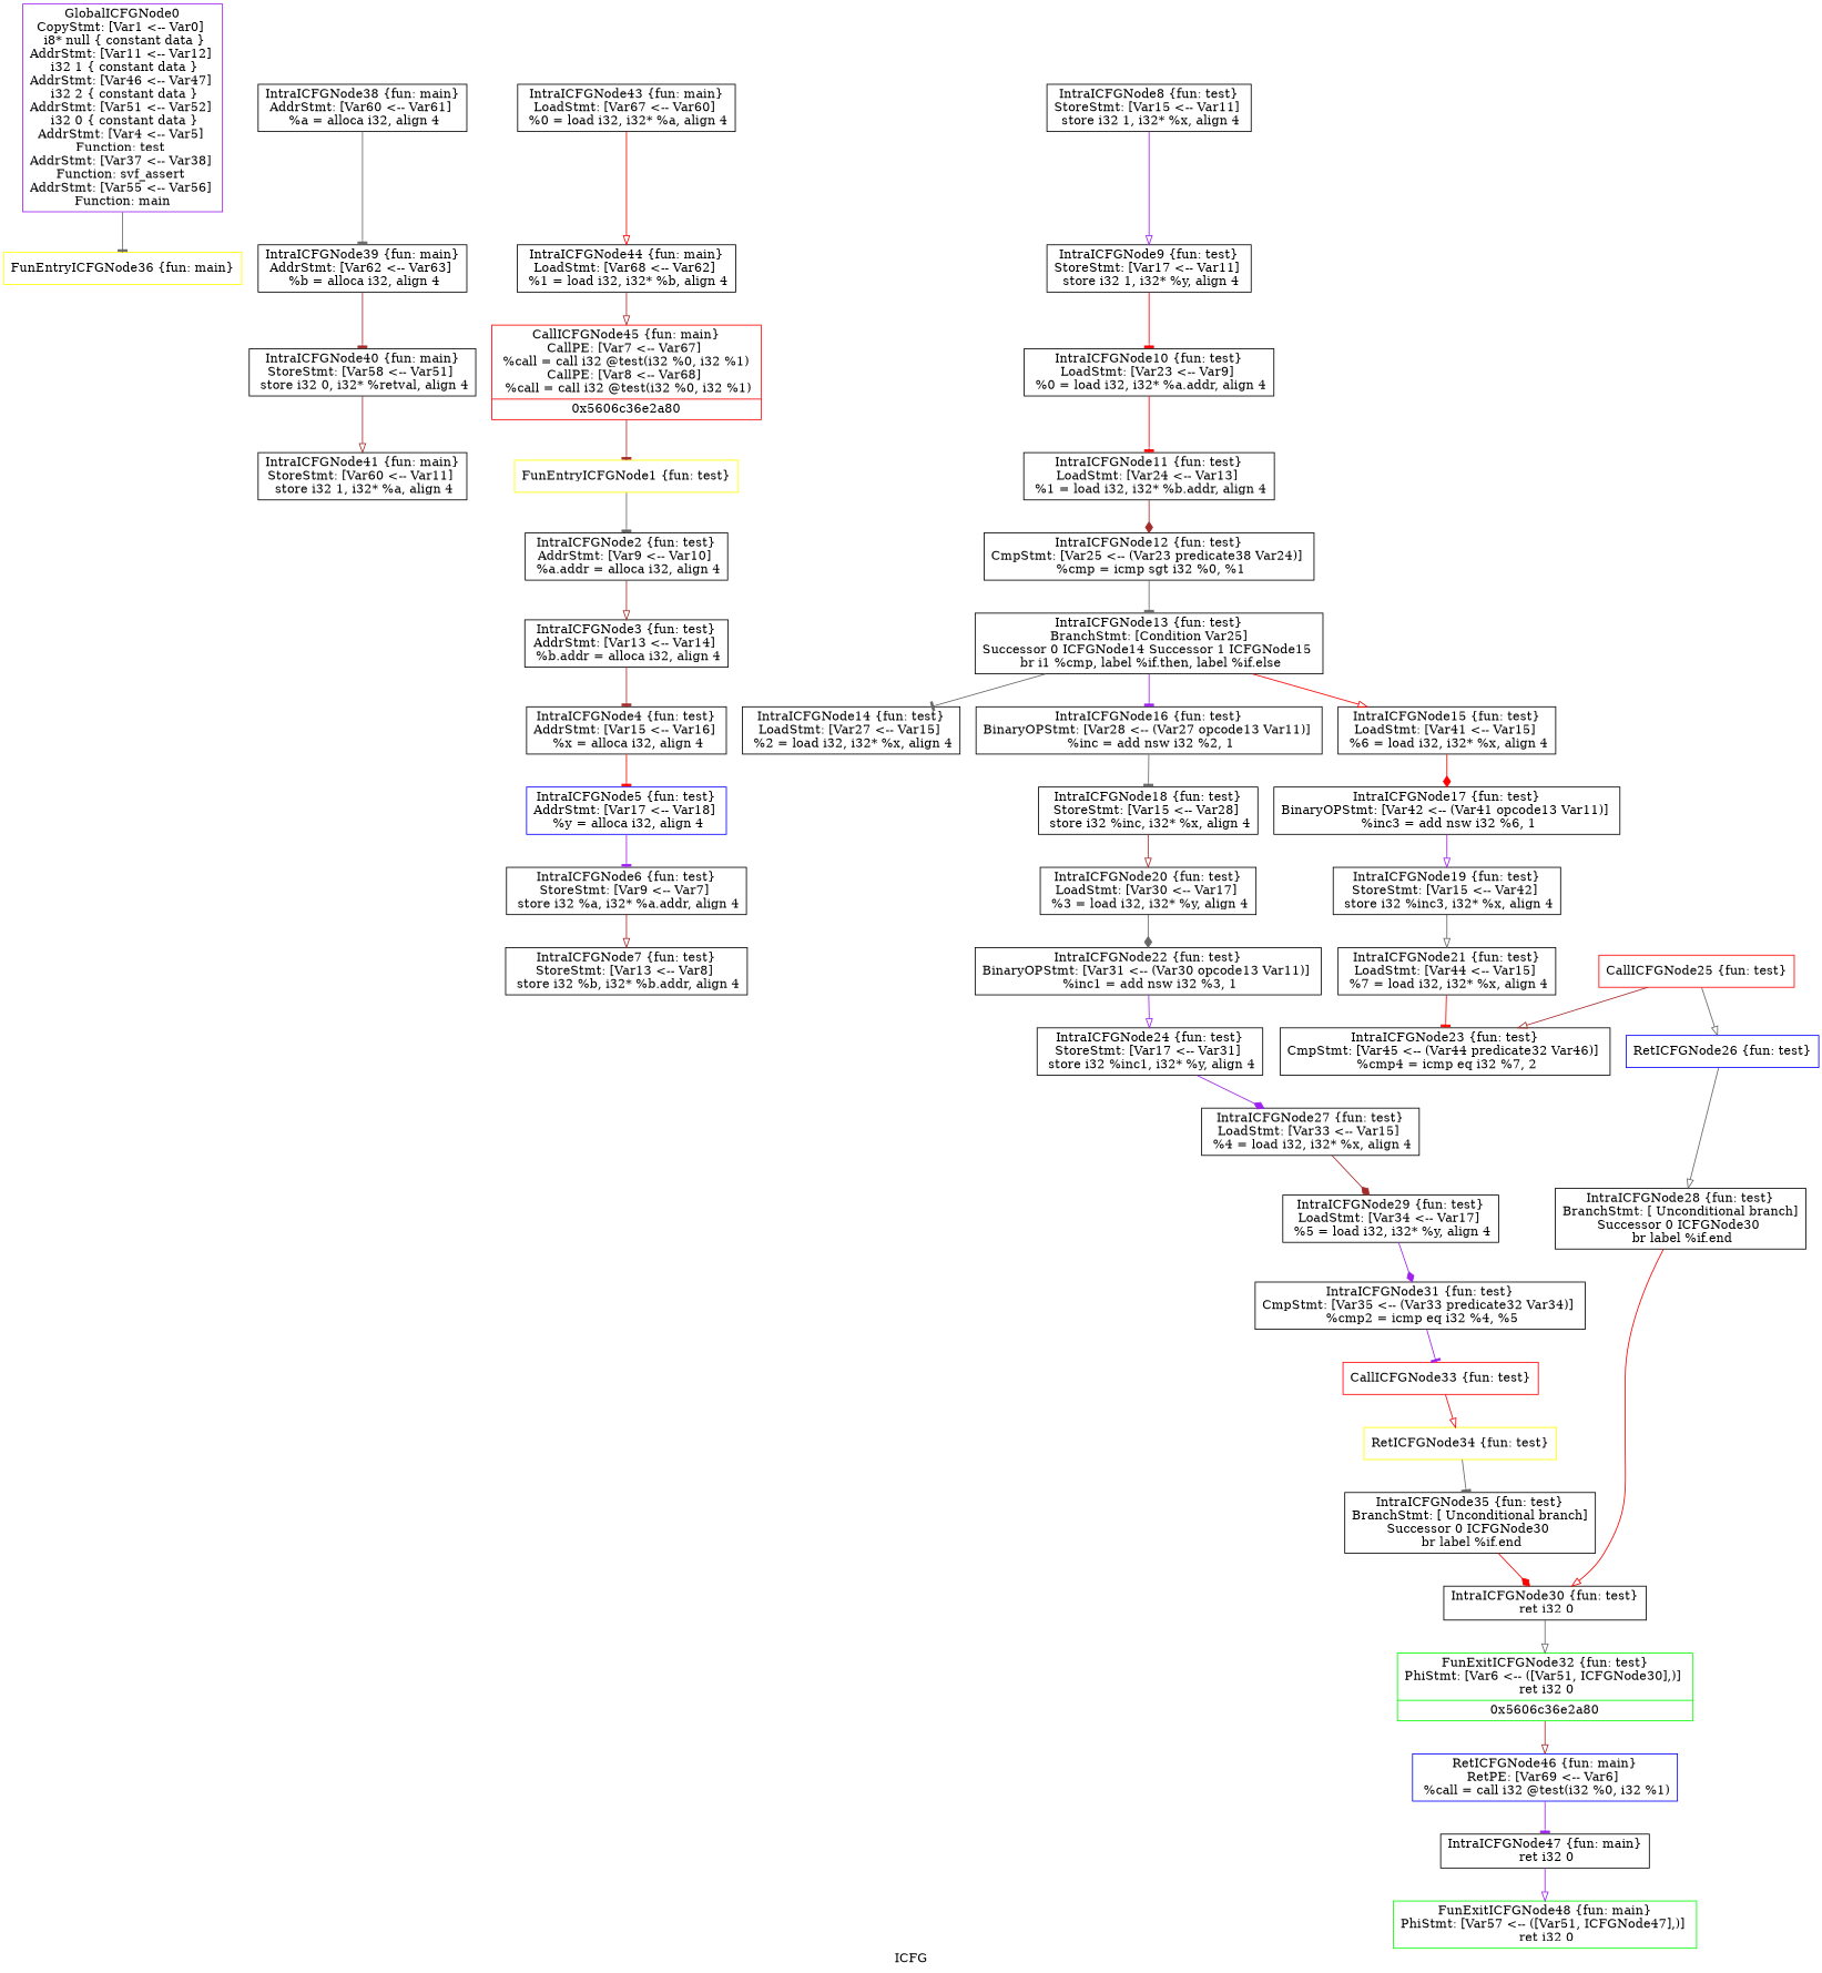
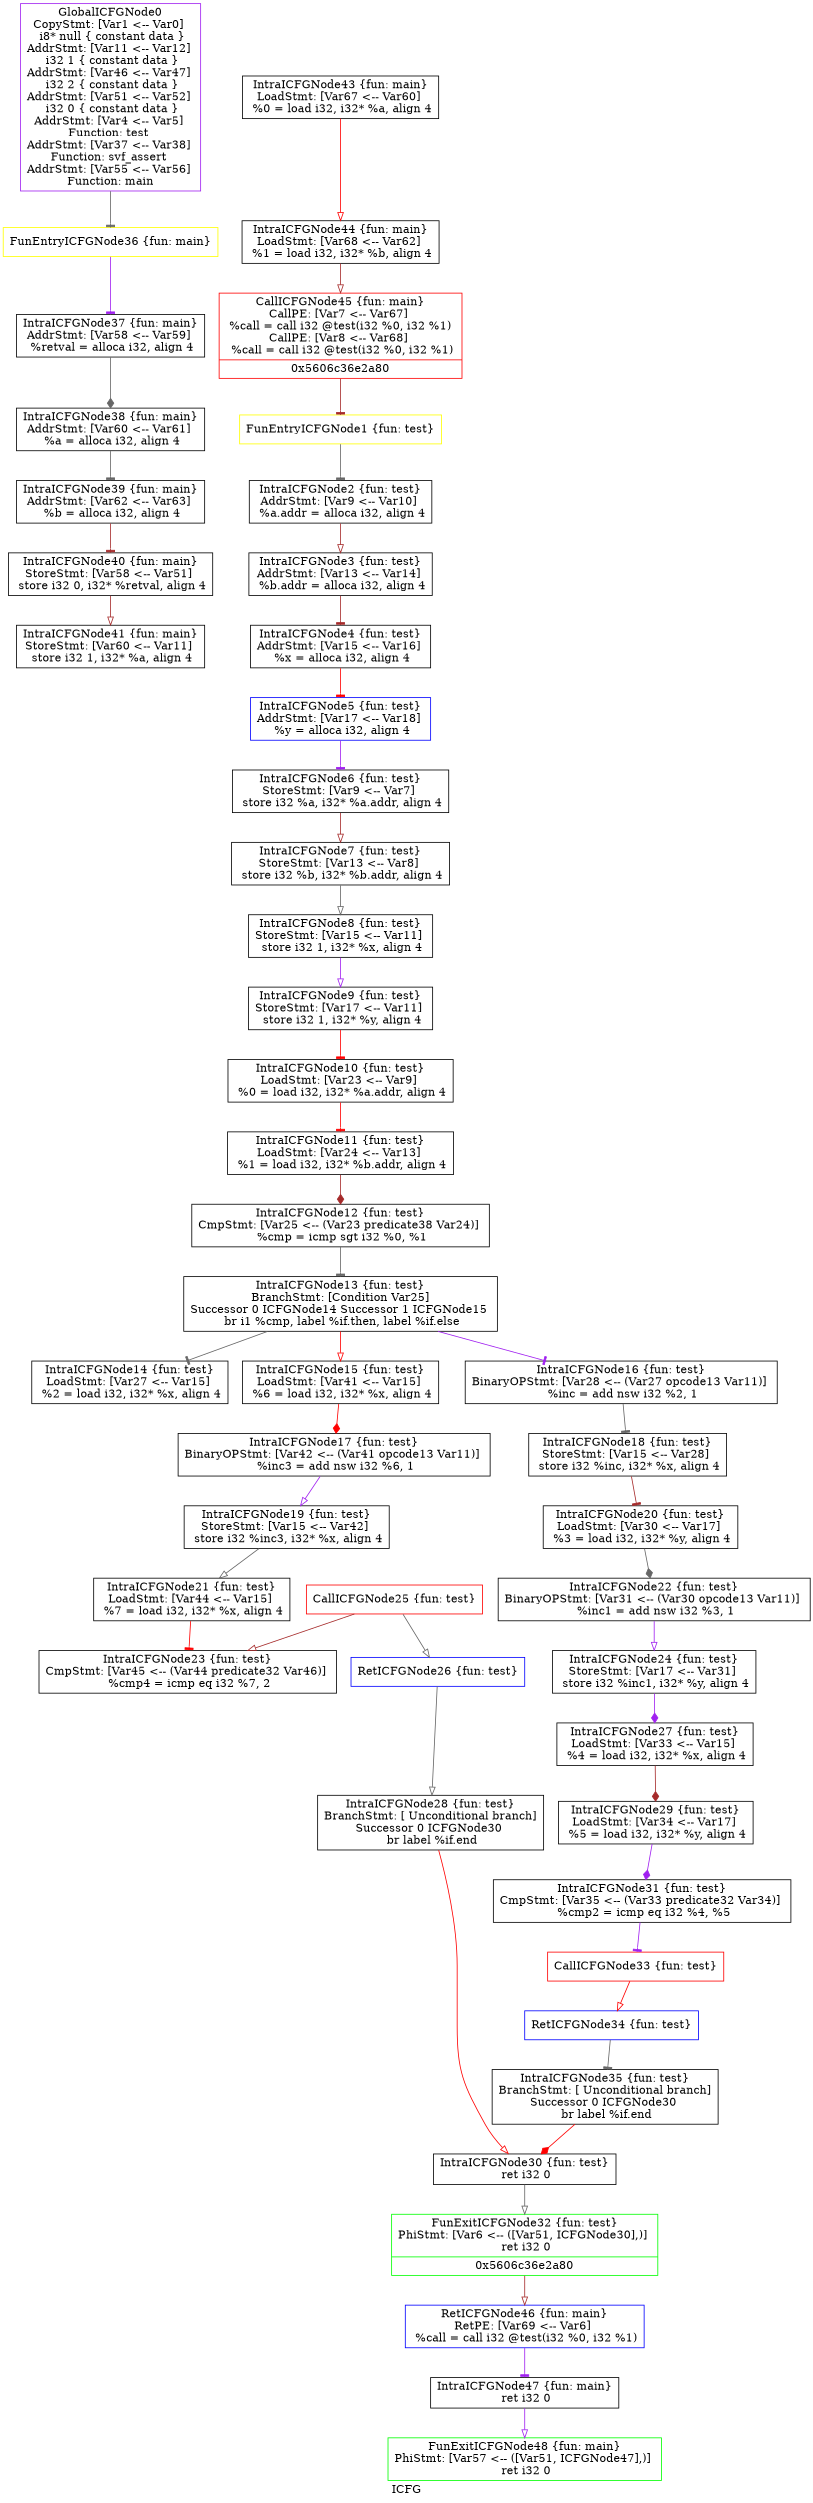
  digraph {
    label=ICFG
    node [color=black shape=record]
    edge [arrowhead=onormal color=gray40 style=solid]
    n1 [color=purple label="{GlobalICFGNode0\nCopyStmt: [Var1 \<-- Var0]  \n i8* null \{ constant data \}\nAddrStmt: [Var11 \<-- Var12]  \n i32 1 \{ constant data \}\nAddrStmt: [Var46 \<-- Var47]  \n i32 2 \{ constant data \}\nAddrStmt: [Var51 \<-- Var52]  \n i32 0 \{ constant data \}\nAddrStmt: [Var4 \<-- Var5]  \nFunction: test \nAddrStmt: [Var37 \<-- Var38]  \nFunction: svf_assert \nAddrStmt: [Var55 \<-- Var56]  \nFunction: main }"]
    n2 [color=yellow label="{FunEntryICFGNode36 \{fun: main\}}"]
+   n3 [label="{IntraICFGNode37 \{fun: main\}\nAddrStmt: [Var58 \<-- Var59]  \n   %retval = alloca i32, align 4 }"]
    n4 [label="{IntraICFGNode38 \{fun: main\}\nAddrStmt: [Var60 \<-- Var61]  \n   %a = alloca i32, align 4 }"]
    n5 [color=yellow label="{FunEntryICFGNode1 \{fun: test\}}"]
    n6 [label="{IntraICFGNode2 \{fun: test\}\nAddrStmt: [Var9 \<-- Var10]  \n   %a.addr = alloca i32, align 4 }"]
    n7 [label="{IntraICFGNode3 \{fun: test\}\nAddrStmt: [Var13 \<-- Var14]  \n   %b.addr = alloca i32, align 4 }"]
    n8 [label="{IntraICFGNode4 \{fun: test\}\nAddrStmt: [Var15 \<-- Var16]  \n   %x = alloca i32, align 4 }"]
    n9 [color=blue label="{IntraICFGNode5 \{fun: test\}\nAddrStmt: [Var17 \<-- Var18]  \n   %y = alloca i32, align 4 }"]
    n10 [label="{IntraICFGNode6 \{fun: test\}\nStoreStmt: [Var9 \<-- Var7]  \n   store i32 %a, i32* %a.addr, align 4 }"]
    n11 [label="{IntraICFGNode7 \{fun: test\}\nStoreStmt: [Var13 \<-- Var8]  \n   store i32 %b, i32* %b.addr, align 4 }"]
    n12 [label="{IntraICFGNode8 \{fun: test\}\nStoreStmt: [Var15 \<-- Var11]  \n   store i32 1, i32* %x, align 4 }"]
    n13 [label="{IntraICFGNode9 \{fun: test\}\nStoreStmt: [Var17 \<-- Var11]  \n   store i32 1, i32* %y, align 4 }"]
    n14 [label="{IntraICFGNode10 \{fun: test\}\nLoadStmt: [Var23 \<-- Var9]  \n   %0 = load i32, i32* %a.addr, align 4 }"]
    n15 [label="{IntraICFGNode11 \{fun: test\}\nLoadStmt: [Var24 \<-- Var13]  \n   %1 = load i32, i32* %b.addr, align 4 }"]
    n16 [label="{IntraICFGNode12 \{fun: test\}\nCmpStmt: [Var25 \<-- (Var23 predicate38 Var24)]  \n   %cmp = icmp sgt i32 %0, %1 }"]
    n17 [label="{IntraICFGNode13 \{fun: test\}\nBranchStmt: [Condition Var25]\nSuccessor 0 ICFGNode14   Successor 1 ICFGNode15   \n   br i1 %cmp, label %if.then, label %if.else }"]
    n18 [label="{IntraICFGNode14 \{fun: test\}\nLoadStmt: [Var27 \<-- Var15]  \n   %2 = load i32, i32* %x, align 4 }"]
    n19 [label="{IntraICFGNode15 \{fun: test\}\nLoadStmt: [Var41 \<-- Var15]  \n   %6 = load i32, i32* %x, align 4 }"]
    n20 [label="{IntraICFGNode16 \{fun: test\}\nBinaryOPStmt: [Var28 \<-- (Var27 opcode13 Var11)]  \n   %inc = add nsw i32 %2, 1 }"]
    n21 [label="{IntraICFGNode17 \{fun: test\}\nBinaryOPStmt: [Var42 \<-- (Var41 opcode13 Var11)]  \n   %inc3 = add nsw i32 %6, 1 }"]
    n22 [label="{IntraICFGNode18 \{fun: test\}\nStoreStmt: [Var15 \<-- Var28]  \n   store i32 %inc, i32* %x, align 4 }"]
    n23 [label="{IntraICFGNode19 \{fun: test\}\nStoreStmt: [Var15 \<-- Var42]  \n   store i32 %inc3, i32* %x, align 4 }"]
    n24 [label="{IntraICFGNode20 \{fun: test\}\nLoadStmt: [Var30 \<-- Var17]  \n   %3 = load i32, i32* %y, align 4 }"]
    n25 [label="{IntraICFGNode21 \{fun: test\}\nLoadStmt: [Var44 \<-- Var15]  \n   %7 = load i32, i32* %x, align 4 }"]
    n26 [label="{IntraICFGNode22 \{fun: test\}\nBinaryOPStmt: [Var31 \<-- (Var30 opcode13 Var11)]  \n   %inc1 = add nsw i32 %3, 1 }"]
    n27 [label="{IntraICFGNode23 \{fun: test\}\nCmpStmt: [Var45 \<-- (Var44 predicate32 Var46)]  \n   %cmp4 = icmp eq i32 %7, 2 }"]
    n28 [label="{IntraICFGNode24 \{fun: test\}\nStoreStmt: [Var17 \<-- Var31]  \n   store i32 %inc1, i32* %y, align 4 }"]
    n29 [label="{IntraICFGNode27 \{fun: test\}\nLoadStmt: [Var33 \<-- Var15]  \n   %4 = load i32, i32* %x, align 4 }"]
    n30 [color=red label="{CallICFGNode25 \{fun: test\}}"]
    n31 [color=blue label="{RetICFGNode26 \{fun: test\}}"]
    n32 [label="{IntraICFGNode29 \{fun: test\}\nLoadStmt: [Var34 \<-- Var17]  \n   %5 = load i32, i32* %y, align 4 }"]
    n33 [label="{IntraICFGNode28 \{fun: test\}\nBranchStmt: [ Unconditional branch]\nSuccessor 0 ICFGNode30   \n   br label %if.end }"]
    n34 [label="{IntraICFGNode31 \{fun: test\}\nCmpStmt: [Var35 \<-- (Var33 predicate32 Var34)]  \n   %cmp2 = icmp eq i32 %4, %5 }"]
    n35 [label="{IntraICFGNode30 \{fun: test\}\n   ret i32 0 }"]
    n36 [color=green label="{FunExitICFGNode32 \{fun: test\}\nPhiStmt: [Var6 \<-- ([Var51, ICFGNode30],)]  \n   ret i32 0 |{<s0>0x5606c36e2a80}}"]
    n37 [color=red label="{CallICFGNode33 \{fun: test\}}"]
    n38 [color=blue label="{RetICFGNode46 \{fun: main\}\nRetPE: [Var69 \<-- Var6]  \n   %call = call i32 @test(i32 %0, i32 %1) }"]
-   n39 [color=yellow label="{RetICFGNode34 \{fun: test\}}"]
+   n39 [color=blue label="{RetICFGNode34 \{fun: test\}}"]
    n40 [label="{IntraICFGNode47 \{fun: main\}\n   ret i32 0 }"]
    n41 [label="{IntraICFGNode35 \{fun: test\}\nBranchStmt: [ Unconditional branch]\nSuccessor 0 ICFGNode30   \n   br label %if.end }"]
    n42 [color=green label="{FunExitICFGNode48 \{fun: main\}\nPhiStmt: [Var57 \<-- ([Var51, ICFGNode47],)]  \n   ret i32 0 }"]
    n43 [label="{IntraICFGNode39 \{fun: main\}\nAddrStmt: [Var62 \<-- Var63]  \n   %b = alloca i32, align 4 }"]
    n44 [label="{IntraICFGNode40 \{fun: main\}\nStoreStmt: [Var58 \<-- Var51]  \n   store i32 0, i32* %retval, align 4 }"]
    n45 [label="{IntraICFGNode41 \{fun: main\}\nStoreStmt: [Var60 \<-- Var11]  \n   store i32 1, i32* %a, align 4 }"]
    n46 [label="{IntraICFGNode43 \{fun: main\}\nLoadStmt: [Var67 \<-- Var60]  \n   %0 = load i32, i32* %a, align 4 }"]
    n47 [label="{IntraICFGNode44 \{fun: main\}\nLoadStmt: [Var68 \<-- Var62]  \n   %1 = load i32, i32* %b, align 4 }"]
    n48 [color=red label="{CallICFGNode45 \{fun: main\}\nCallPE: [Var7 \<-- Var67]  \n   %call = call i32 @test(i32 %0, i32 %1) \nCallPE: [Var8 \<-- Var68]  \n   %call = call i32 @test(i32 %0, i32 %1) |{<s0>0x5606c36e2a80}}"]
    n1 -> n2 [arrowhead=tee]
+   n2 -> n3 [arrowhead=tee color=purple]
+   n3 -> n4 [arrowhead=diamond]
    n4 -> n43 [arrowhead=tee]
    n5 -> n6 [arrowhead=tee]
    n6 -> n7 [color=brown]
    n7 -> n8 [arrowhead=tee color=brown]
    n8 -> n9 [arrowhead=tee color=red]
    n9 -> n10 [arrowhead=tee color=purple]
    n10 -> n11 [color=brown]
+   n11 -> n12
    n12 -> n13 [color=purple]
    n13 -> n14 [arrowhead=tee color=red]
    n14 -> n15 [arrowhead=tee color=red]
    n15 -> n16 [arrowhead=diamond color=brown]
    n16 -> n17 [arrowhead=tee]
    n17 -> n18 [arrowhead=tee]
    n17 -> n19 [color=red]
    n17 -> n20 [arrowhead=tee color=purple]
    n19 -> n21 [arrowhead=diamond color=red]
    n20 -> n22 [arrowhead=tee]
    n21 -> n23 [color=purple]
-   n22 -> n24 [color=brown]
+   n22 -> n24 [arrowhead=tee color=brown]
    n23 -> n25
    n24 -> n26 [arrowhead=diamond]
    n25 -> n27 [arrowhead=tee color=red]
    n26 -> n28 [color=purple]
    n28 -> n29 [arrowhead=diamond color=purple]
    n29 -> n32 [arrowhead=diamond color=brown]
    n30 -> n27 [color=brown]
    n30 -> n31
    n31 -> n33
    n32 -> n34 [arrowhead=diamond color=purple]
    n33 -> n35 [color=red]
    n34 -> n37 [arrowhead=tee color=purple]
    n35 -> n36
    n36 -> n38 [color=brown tailport=s0]
    n37 -> n39 [color=red]
    n38 -> n40 [arrowhead=tee color=purple]
    n39 -> n41 [arrowhead=tee]
    n40 -> n42 [color=purple]
    n41 -> n35 [arrowhead=diamond color=red]
    n43 -> n44 [arrowhead=tee color=brown]
    n44 -> n45 [color=brown]
    n46 -> n47 [color=red]
    n47 -> n48 [color=brown]
    n48 -> n5 [arrowhead=tee color=brown tailport=s0]
  }
